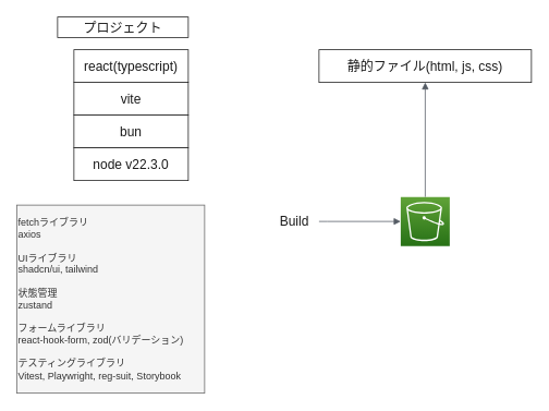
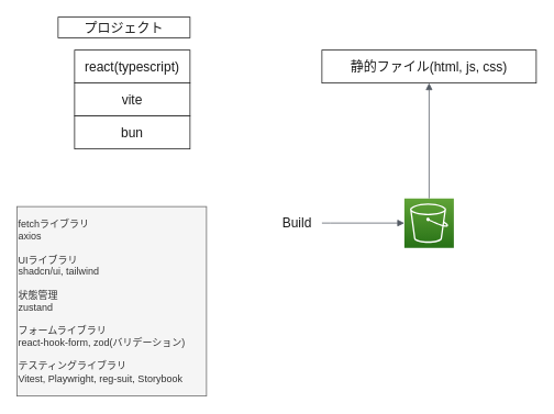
  <mxCell id="0" />
  <mxCell id="1" parent="0" />
  <mxCell id="2" value="&lt;font style=&quot;font-size: 16px;&quot; color=&quot;#1a1a1a&quot;&gt;プロジェクト&lt;/font&gt;" style="rounded=0;whiteSpace=wrap;html=1;fillColor=#FFFFFF;strokeColor=#1A1A1A;" parent="1" vertex="1"><mxGeometry x="70" y="20" width="160" height="25" as="geometry" /></mxCell>
  <mxCell id="3" value="&lt;font color=&quot;#1a1a1a&quot;&gt;&lt;span style=&quot;font-size: 16px;&quot;&gt;vite&lt;/span&gt;&lt;/font&gt;" style="rounded=0;whiteSpace=wrap;html=1;fillColor=#FFFFFF;strokeColor=#1A1A1A;" parent="1" vertex="1"><mxGeometry x="90" y="100" width="140" height="40" as="geometry" /></mxCell>
  <mxCell id="4" value="&lt;font style=&quot;font-size: 16px;&quot; color=&quot;#1a1a1a&quot;&gt;bun&lt;/font&gt;" style="rounded=0;whiteSpace=wrap;html=1;fillColor=#FFFFFF;strokeColor=#1A1A1A;" parent="1" vertex="1"><mxGeometry x="90" y="140" width="140" height="40" as="geometry" /></mxCell>
- <mxCell id="5" value="&lt;font style=&quot;font-size: 16px;&quot; color=&quot;#1a1a1a&quot;&gt;node v22.3.0&lt;/font&gt;" style="rounded=0;whiteSpace=wrap;html=1;fillColor=#FFFFFF;strokeColor=#1A1A1A;" parent="1" vertex="1"><mxGeometry x="90" y="180" width="140" height="40" as="geometry" /></mxCell>
  <mxCell id="6" value="&lt;font style=&quot;font-size: 16px;&quot; color=&quot;#1a1a1a&quot;&gt;静的ファイル(html, js, css)&lt;/font&gt;" style="rounded=0;whiteSpace=wrap;html=1;fillColor=#FFFFFF;gradientColor=none;strokeColor=#1A1A1A;" parent="1" vertex="1"><mxGeometry x="390" y="60" width="260" height="40" as="geometry" /></mxCell>
  <mxCell id="7" value="&lt;font color=&quot;#1a1a1a&quot;&gt;&lt;span style=&quot;font-size: 16px;&quot;&gt;react(typescript)&lt;/span&gt;&lt;/font&gt;" style="rounded=0;whiteSpace=wrap;html=1;fillColor=#FFFFFF;strokeColor=#1A1A1A;" parent="1" vertex="1"><mxGeometry x="90" y="60" width="140" height="40" as="geometry" /></mxCell>
  <mxCell id="8" value="" style="sketch=0;points=[[0,0,0],[0.25,0,0],[0.5,0,0],[0.75,0,0],[1,0,0],[0,1,0],[0.25,1,0],[0.5,1,0],[0.75,1,0],[1,1,0],[0,0.25,0],[0,0.5,0],[0,0.75,0],[1,0.25,0],[1,0.5,0],[1,0.75,0]];outlineConnect=0;fontColor=#232F3E;gradientColor=#60A337;gradientDirection=north;fillColor=#277116;strokeColor=#ffffff;dashed=0;verticalLabelPosition=bottom;verticalAlign=top;align=center;html=1;fontSize=12;fontStyle=0;aspect=fixed;shape=mxgraph.aws4.resourceIcon;resIcon=mxgraph.aws4.s3;" parent="1" vertex="1"><mxGeometry x="490" y="240" width="60" height="60" as="geometry" /></mxCell>
  <mxCell id="9" value="" style="edgeStyle=orthogonalEdgeStyle;html=1;endArrow=block;elbow=vertical;startArrow=none;endFill=1;strokeColor=#545B64;rounded=0;fontSize=16;entryX=0;entryY=0.5;entryDx=0;entryDy=0;entryPerimeter=0;exitX=1;exitY=0.5;exitDx=0;exitDy=0;" parent="1" source="10" target="8" edge="1"><mxGeometry width="100" relative="1" as="geometry"><mxPoint x="400" y="170" as="sourcePoint" /><mxPoint x="450" y="190" as="targetPoint" /><Array as="points"><mxPoint x="400" y="270" /><mxPoint x="400" y="270" /></Array></mxGeometry></mxCell>
  <mxCell id="10" value="&lt;font color=&quot;#1a1a1a&quot;&gt;Build&lt;/font&gt;" style="text;html=1;strokeColor=none;fillColor=none;align=center;verticalAlign=middle;whiteSpace=wrap;rounded=0;fontSize=16;" parent="1" vertex="1"><mxGeometry x="330" y="255" width="60" height="30" as="geometry" /></mxCell>
  <mxCell id="11" value="" style="edgeStyle=orthogonalEdgeStyle;html=1;endArrow=block;elbow=vertical;startArrow=none;endFill=1;strokeColor=#545B64;rounded=0;fontSize=16;fontColor=#1A1A1A;entryX=0.5;entryY=1;entryDx=0;entryDy=0;exitX=0.5;exitY=0;exitDx=0;exitDy=0;exitPerimeter=0;" parent="1" source="8" target="6" edge="1"><mxGeometry width="100" relative="1" as="geometry"><mxPoint x="350" y="190" as="sourcePoint" /><mxPoint x="450" y="190" as="targetPoint" /></mxGeometry></mxCell>
  <mxCell id="12" value="fetchライブラリ&lt;br&gt;axios&lt;br&gt;&lt;br&gt;UIライブラリ&lt;br&gt;shadcn/ui, tailwind&lt;br&gt;&lt;br&gt;状態管理&lt;br&gt;zustand&lt;br&gt;&lt;br&gt;フォームライブラリ&lt;br&gt;react-hook-form, zod(バリデーション)&lt;br&gt;&lt;br&gt;テスティングライブラリ&lt;br&gt;Vitest, Playwright, reg-suit, Storybook" style="text;html=1;align=left;verticalAlign=middle;whiteSpace=wrap;rounded=0;fillColor=#f5f5f5;fontColor=#333333;strokeColor=#666666;" parent="1" vertex="1"><mxGeometry x="20" y="250" width="230" height="230" as="geometry" /></mxCell>
